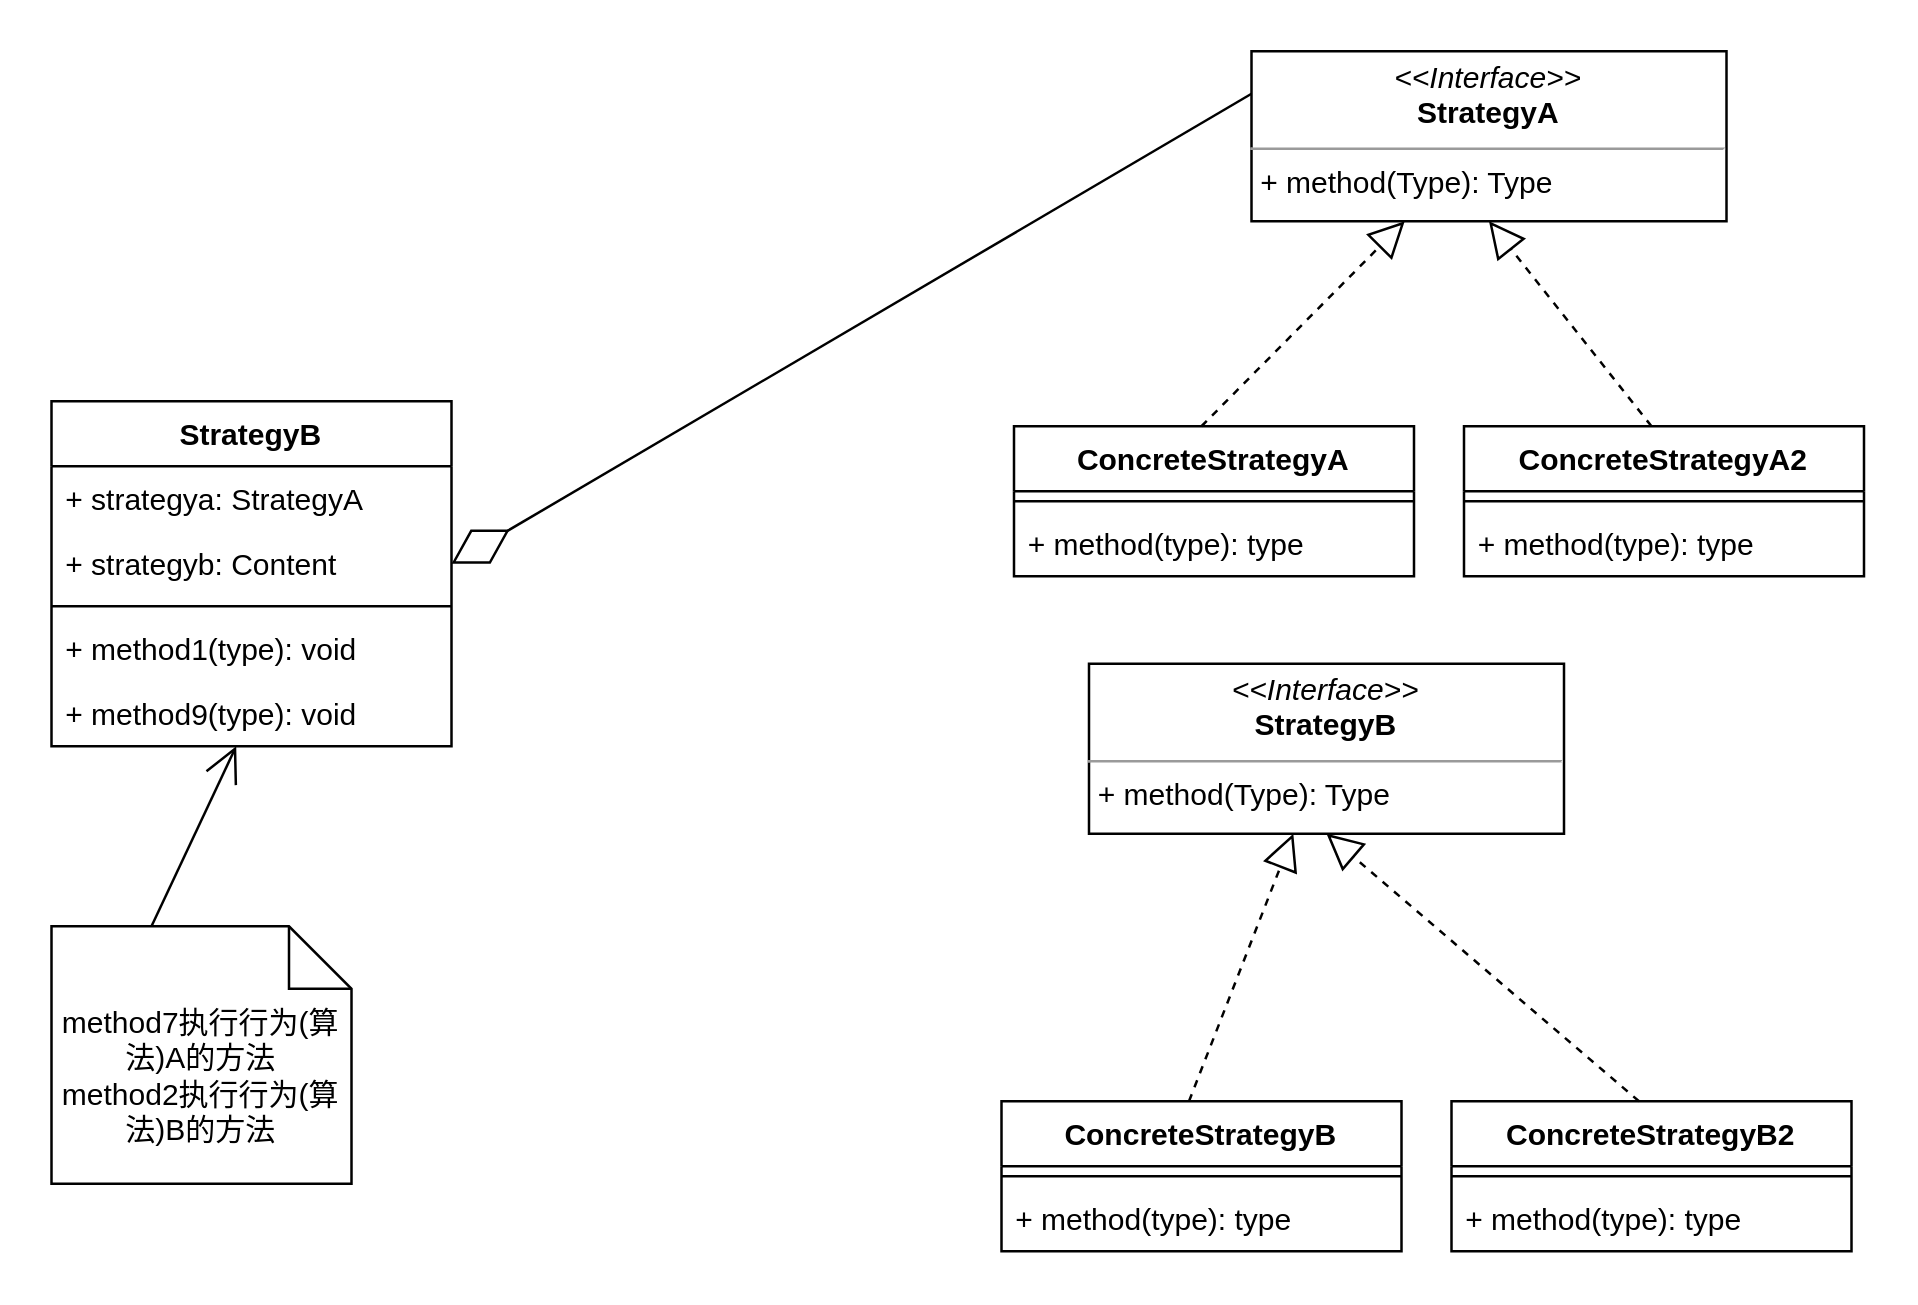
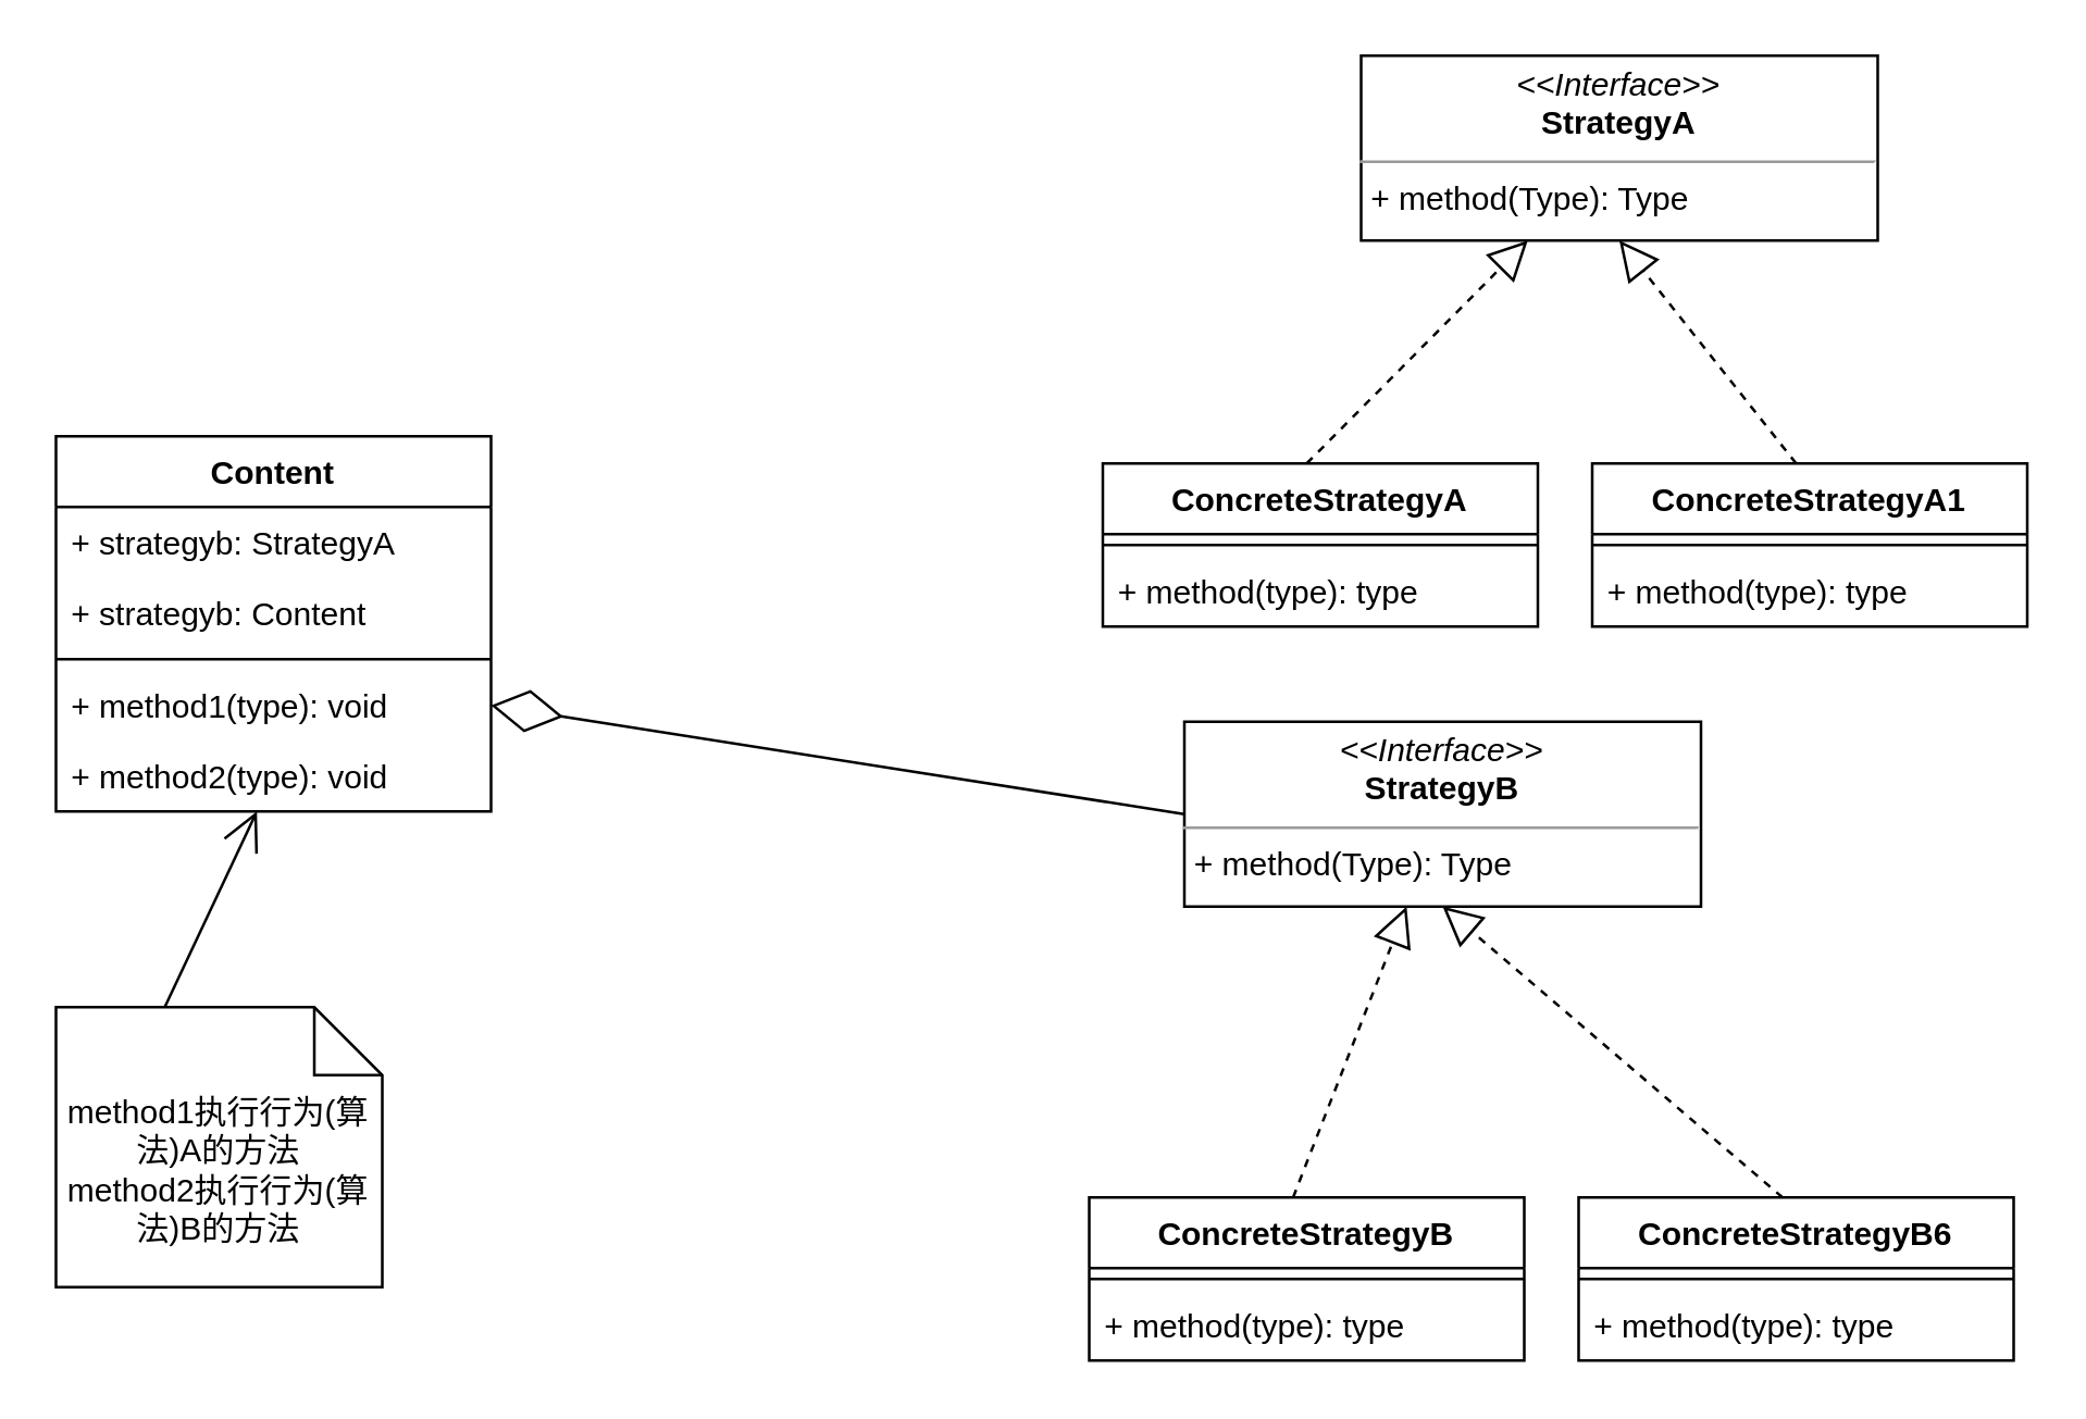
  <mxCell id="0" />
  <mxCell id="1" parent="0" />
  <mxCell id="2" value="&lt;p style=&quot;margin: 0px ; margin-top: 4px ; text-align: center&quot;&gt;&lt;i&gt;&amp;lt;&amp;lt;Interface&amp;gt;&amp;gt;&lt;/i&gt;&lt;br&gt;&lt;b&gt;StrategyA&lt;/b&gt;&lt;/p&gt;&lt;hr size=&quot;1&quot;&gt;&lt;p style=&quot;margin: 0px ; margin-left: 4px&quot;&gt;+ method(Type): Type&lt;br&gt;&lt;/p&gt;" style="verticalAlign=top;align=left;overflow=fill;fontSize=12;fontFamily=Helvetica;html=1;" vertex="1" parent="1"><mxGeometry x="500" y="20" width="190" height="68" as="geometry" /></mxCell>
  <mxCell id="3" value="ConcreteStrategyA" style="swimlane;fontStyle=1;align=center;verticalAlign=top;childLayout=stackLayout;horizontal=1;startSize=26;horizontalStack=0;resizeParent=1;resizeParentMax=0;resizeLast=0;collapsible=1;marginBottom=0;" vertex="1" parent="1"><mxGeometry x="405" y="170" width="160" height="60" as="geometry" /></mxCell>
  <mxCell id="4" value="" style="endArrow=block;dashed=1;endFill=0;endSize=12;html=1;" edge="1" parent="3" target="2"><mxGeometry width="160" relative="1" as="geometry"><mxPoint x="75" as="sourcePoint" /><mxPoint x="235" as="targetPoint" /></mxGeometry></mxCell>
  <mxCell id="5" value="" style="line;strokeWidth=1;fillColor=none;align=left;verticalAlign=middle;spacingTop=-1;spacingLeft=3;spacingRight=3;rotatable=0;labelPosition=right;points=[];portConstraint=eastwest;" vertex="1" parent="3"><mxGeometry y="26" width="160" height="8" as="geometry" /></mxCell>
  <mxCell id="6" value="+ method(type): type" style="text;strokeColor=none;fillColor=none;align=left;verticalAlign=top;spacingLeft=4;spacingRight=4;overflow=hidden;rotatable=0;points=[[0,0.5],[1,0.5]];portConstraint=eastwest;" vertex="1" parent="3"><mxGeometry y="34" width="160" height="26" as="geometry" /></mxCell>
- <mxCell id="7" value="ConcreteStrategyA2" style="swimlane;fontStyle=1;align=center;verticalAlign=top;childLayout=stackLayout;horizontal=1;startSize=26;horizontalStack=0;resizeParent=1;resizeParentMax=0;resizeLast=0;collapsible=1;marginBottom=0;" vertex="1" parent="1"><mxGeometry x="585" y="170" width="160" height="60" as="geometry" /></mxCell>
+ <mxCell id="7" value="ConcreteStrategyA1" style="swimlane;fontStyle=1;align=center;verticalAlign=top;childLayout=stackLayout;horizontal=1;startSize=26;horizontalStack=0;resizeParent=1;resizeParentMax=0;resizeLast=0;collapsible=1;marginBottom=0;" vertex="1" parent="1"><mxGeometry x="585" y="170" width="160" height="60" as="geometry" /></mxCell>
  <mxCell id="8" value="" style="endArrow=block;dashed=1;endFill=0;endSize=12;html=1;entryX=0.5;entryY=1;entryDx=0;entryDy=0;" edge="1" parent="7" target="2"><mxGeometry width="160" relative="1" as="geometry"><mxPoint x="75" as="sourcePoint" /><mxPoint x="235" as="targetPoint" /></mxGeometry></mxCell>
  <mxCell id="9" value="" style="line;strokeWidth=1;fillColor=none;align=left;verticalAlign=middle;spacingTop=-1;spacingLeft=3;spacingRight=3;rotatable=0;labelPosition=right;points=[];portConstraint=eastwest;" vertex="1" parent="7"><mxGeometry y="26" width="160" height="8" as="geometry" /></mxCell>
  <mxCell id="10" value="+ method(type): type" style="text;strokeColor=none;fillColor=none;align=left;verticalAlign=top;spacingLeft=4;spacingRight=4;overflow=hidden;rotatable=0;points=[[0,0.5],[1,0.5]];portConstraint=eastwest;" vertex="1" parent="7"><mxGeometry y="34" width="160" height="26" as="geometry" /></mxCell>
  <mxCell id="11" value="&lt;p style=&quot;margin: 0px ; margin-top: 4px ; text-align: center&quot;&gt;&lt;i&gt;&amp;lt;&amp;lt;Interface&amp;gt;&amp;gt;&lt;/i&gt;&lt;br&gt;&lt;b&gt;StrategyB&lt;/b&gt;&lt;/p&gt;&lt;hr size=&quot;1&quot;&gt;&lt;p style=&quot;margin: 0px ; margin-left: 4px&quot;&gt;+ method(Type): Type&lt;br&gt;&lt;/p&gt;" style="verticalAlign=top;align=left;overflow=fill;fontSize=12;fontFamily=Helvetica;html=1;" vertex="1" parent="1"><mxGeometry x="435" y="265" width="190" height="68" as="geometry" /></mxCell>
  <mxCell id="12" value="ConcreteStrategyB" style="swimlane;fontStyle=1;align=center;verticalAlign=top;childLayout=stackLayout;horizontal=1;startSize=26;horizontalStack=0;resizeParent=1;resizeParentMax=0;resizeLast=0;collapsible=1;marginBottom=0;" vertex="1" parent="1"><mxGeometry x="400" y="440" width="160" height="60" as="geometry" /></mxCell>
  <mxCell id="13" value="" style="endArrow=block;dashed=1;endFill=0;endSize=12;html=1;" edge="1" parent="12" target="11"><mxGeometry width="160" relative="1" as="geometry"><mxPoint x="75" as="sourcePoint" /><mxPoint x="235" as="targetPoint" /></mxGeometry></mxCell>
  <mxCell id="14" value="" style="line;strokeWidth=1;fillColor=none;align=left;verticalAlign=middle;spacingTop=-1;spacingLeft=3;spacingRight=3;rotatable=0;labelPosition=right;points=[];portConstraint=eastwest;" vertex="1" parent="12"><mxGeometry y="26" width="160" height="8" as="geometry" /></mxCell>
  <mxCell id="15" value="+ method(type): type" style="text;strokeColor=none;fillColor=none;align=left;verticalAlign=top;spacingLeft=4;spacingRight=4;overflow=hidden;rotatable=0;points=[[0,0.5],[1,0.5]];portConstraint=eastwest;" vertex="1" parent="12"><mxGeometry y="34" width="160" height="26" as="geometry" /></mxCell>
- <mxCell id="16" value="ConcreteStrategyB2" style="swimlane;fontStyle=1;align=center;verticalAlign=top;childLayout=stackLayout;horizontal=1;startSize=26;horizontalStack=0;resizeParent=1;resizeParentMax=0;resizeLast=0;collapsible=1;marginBottom=0;" vertex="1" parent="1"><mxGeometry x="580" y="440" width="160" height="60" as="geometry" /></mxCell>
+ <mxCell id="16" value="ConcreteStrategyB6" style="swimlane;fontStyle=1;align=center;verticalAlign=top;childLayout=stackLayout;horizontal=1;startSize=26;horizontalStack=0;resizeParent=1;resizeParentMax=0;resizeLast=0;collapsible=1;marginBottom=0;" vertex="1" parent="1"><mxGeometry x="580" y="440" width="160" height="60" as="geometry" /></mxCell>
  <mxCell id="17" value="" style="endArrow=block;dashed=1;endFill=0;endSize=12;html=1;entryX=0.5;entryY=1;entryDx=0;entryDy=0;" edge="1" parent="16" target="11"><mxGeometry width="160" relative="1" as="geometry"><mxPoint x="75" as="sourcePoint" /><mxPoint x="235" as="targetPoint" /></mxGeometry></mxCell>
  <mxCell id="18" value="" style="line;strokeWidth=1;fillColor=none;align=left;verticalAlign=middle;spacingTop=-1;spacingLeft=3;spacingRight=3;rotatable=0;labelPosition=right;points=[];portConstraint=eastwest;" vertex="1" parent="16"><mxGeometry y="26" width="160" height="8" as="geometry" /></mxCell>
  <mxCell id="19" value="+ method(type): type" style="text;strokeColor=none;fillColor=none;align=left;verticalAlign=top;spacingLeft=4;spacingRight=4;overflow=hidden;rotatable=0;points=[[0,0.5],[1,0.5]];portConstraint=eastwest;" vertex="1" parent="16"><mxGeometry y="34" width="160" height="26" as="geometry" /></mxCell>
- <mxCell id="20" value="StrategyB" style="swimlane;fontStyle=1;align=center;verticalAlign=top;childLayout=stackLayout;horizontal=1;startSize=26;horizontalStack=0;resizeParent=1;resizeParentMax=0;resizeLast=0;collapsible=1;marginBottom=0;" vertex="1" parent="1"><mxGeometry x="20" y="160" width="160" height="138" as="geometry" /></mxCell>
- <mxCell id="21" value="+ strategya: StrategyA" style="text;strokeColor=none;fillColor=none;align=left;verticalAlign=top;spacingLeft=4;spacingRight=4;overflow=hidden;rotatable=0;points=[[0,0.5],[1,0.5]];portConstraint=eastwest;" vertex="1" parent="20"><mxGeometry y="26" width="160" height="26" as="geometry" /></mxCell>
+ <mxCell id="20" value="Content" style="swimlane;fontStyle=1;align=center;verticalAlign=top;childLayout=stackLayout;horizontal=1;startSize=26;horizontalStack=0;resizeParent=1;resizeParentMax=0;resizeLast=0;collapsible=1;marginBottom=0;" vertex="1" parent="1"><mxGeometry x="20" y="160" width="160" height="138" as="geometry" /></mxCell>
+ <mxCell id="21" value="+ strategyb: StrategyA" style="text;strokeColor=none;fillColor=none;align=left;verticalAlign=top;spacingLeft=4;spacingRight=4;overflow=hidden;rotatable=0;points=[[0,0.5],[1,0.5]];portConstraint=eastwest;" vertex="1" parent="20"><mxGeometry y="26" width="160" height="26" as="geometry" /></mxCell>
  <mxCell id="22" value="+ strategyb: Content" style="text;strokeColor=none;fillColor=none;align=left;verticalAlign=top;spacingLeft=4;spacingRight=4;overflow=hidden;rotatable=0;points=[[0,0.5],[1,0.5]];portConstraint=eastwest;" vertex="1" parent="20"><mxGeometry y="52" width="160" height="26" as="geometry" /></mxCell>
  <mxCell id="23" value="" style="line;strokeWidth=1;fillColor=none;align=left;verticalAlign=middle;spacingTop=-1;spacingLeft=3;spacingRight=3;rotatable=0;labelPosition=right;points=[];portConstraint=eastwest;" vertex="1" parent="20"><mxGeometry y="78" width="160" height="8" as="geometry" /></mxCell>
  <mxCell id="24" value="+ method1(type): void" style="text;strokeColor=none;fillColor=none;align=left;verticalAlign=top;spacingLeft=4;spacingRight=4;overflow=hidden;rotatable=0;points=[[0,0.5],[1,0.5]];portConstraint=eastwest;" vertex="1" parent="20"><mxGeometry y="86" width="160" height="26" as="geometry" /></mxCell>
- <mxCell id="25" value="+ method9(type): void" style="text;strokeColor=none;fillColor=none;align=left;verticalAlign=top;spacingLeft=4;spacingRight=4;overflow=hidden;rotatable=0;points=[[0,0.5],[1,0.5]];portConstraint=eastwest;" vertex="1" parent="20"><mxGeometry y="112" width="160" height="26" as="geometry" /></mxCell>
- <mxCell id="26" value="" style="endArrow=diamondThin;endFill=0;endSize=24;html=1;entryX=1;entryY=0.5;entryDx=0;entryDy=0;exitX=0;exitY=0.25;exitDx=0;exitDy=0;" edge="1" parent="1" source="2" target="22"><mxGeometry width="160" relative="1" as="geometry"><mxPoint x="260" y="90" as="sourcePoint" /><mxPoint x="420" y="90" as="targetPoint" /></mxGeometry></mxCell>
- <mxCell id="28" value="method7执行行为(算法)A的方法&lt;br&gt;method2执行行为(算法)B的方法" style="shape=note2;boundedLbl=1;whiteSpace=wrap;html=1;size=25;verticalAlign=top;align=center;" vertex="1" parent="1"><mxGeometry x="20" y="370" width="120" height="103" as="geometry" /></mxCell>
+ <mxCell id="25" value="+ method2(type): void" style="text;strokeColor=none;fillColor=none;align=left;verticalAlign=top;spacingLeft=4;spacingRight=4;overflow=hidden;rotatable=0;points=[[0,0.5],[1,0.5]];portConstraint=eastwest;" vertex="1" parent="20"><mxGeometry y="112" width="160" height="26" as="geometry" /></mxCell>
+ <mxCell id="27" value="" style="endArrow=diamondThin;endFill=0;endSize=24;html=1;entryX=1;entryY=0.5;entryDx=0;entryDy=0;exitX=0;exitY=0.5;exitDx=0;exitDy=0;" edge="1" parent="1" source="11" target="24"><mxGeometry width="160" relative="1" as="geometry"><mxPoint x="260" y="350" as="sourcePoint" /><mxPoint x="420" y="350" as="targetPoint" /></mxGeometry></mxCell>
+ <mxCell id="28" value="method1执行行为(算法)A的方法&lt;br&gt;method2执行行为(算法)B的方法" style="shape=note2;boundedLbl=1;whiteSpace=wrap;html=1;size=25;verticalAlign=top;align=center;" vertex="1" parent="1"><mxGeometry x="20" y="370" width="120" height="103" as="geometry" /></mxCell>
  <mxCell id="29" value="" style="endArrow=open;endFill=1;endSize=12;html=1;" edge="1" parent="1" target="25"><mxGeometry width="160" relative="1" as="geometry"><mxPoint x="60" y="370" as="sourcePoint" /><mxPoint x="220" y="370" as="targetPoint" /></mxGeometry></mxCell>
